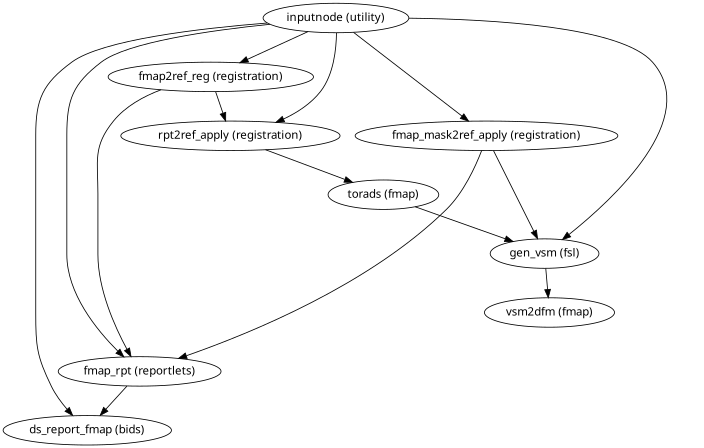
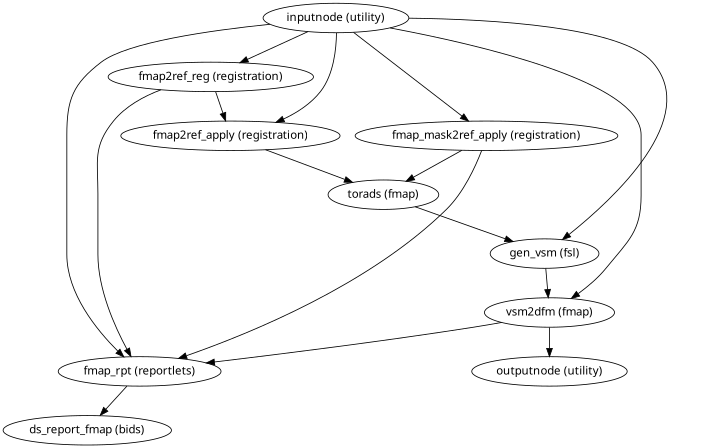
  strict digraph {
    fontname="Noto Sans"
    node [fontname="Noto Sans"]
    edge [fontname="Noto Sans"]
    "inputnode (utility)"
    "fmap2ref_reg (registration)"
-   "fmap2ref_apply (registration)" [label="rpt2ref_apply (registration)"]
+   "fmap2ref_apply (registration)"
    "fmap_mask2ref_apply (registration)"
    "gen_vsm (fsl)"
    "vsm2dfm (fmap)"
    "fmap_rpt (reportlets)"
    "torads (fmap)"
+   "outputnode (utility)"
    "ds_report_fmap (bids)"
    "inputnode (utility)" -> "fmap2ref_reg (registration)"
    "inputnode (utility)" -> "fmap2ref_apply (registration)"
    "inputnode (utility)" -> "fmap_mask2ref_apply (registration)"
    "inputnode (utility)" -> "gen_vsm (fsl)"
-   "inputnode (utility)" -> "ds_report_fmap (bids)"
+   "inputnode (utility)" -> "vsm2dfm (fmap)"
    "inputnode (utility)" -> "fmap_rpt (reportlets)"
    "fmap2ref_reg (registration)" -> "fmap2ref_apply (registration)"
    "fmap2ref_reg (registration)" -> "fmap_rpt (reportlets)"
    "fmap2ref_apply (registration)" -> "torads (fmap)"
-   "fmap_mask2ref_apply (registration)" -> "gen_vsm (fsl)"
+   "fmap_mask2ref_apply (registration)" -> "torads (fmap)"
    "fmap_mask2ref_apply (registration)" -> "fmap_rpt (reportlets)"
    "gen_vsm (fsl)" -> "vsm2dfm (fmap)"
+   "vsm2dfm (fmap)" -> "fmap_rpt (reportlets)"
+   "vsm2dfm (fmap)" -> "outputnode (utility)"
    "fmap_rpt (reportlets)" -> "ds_report_fmap (bids)"
    "torads (fmap)" -> "gen_vsm (fsl)"
  }
